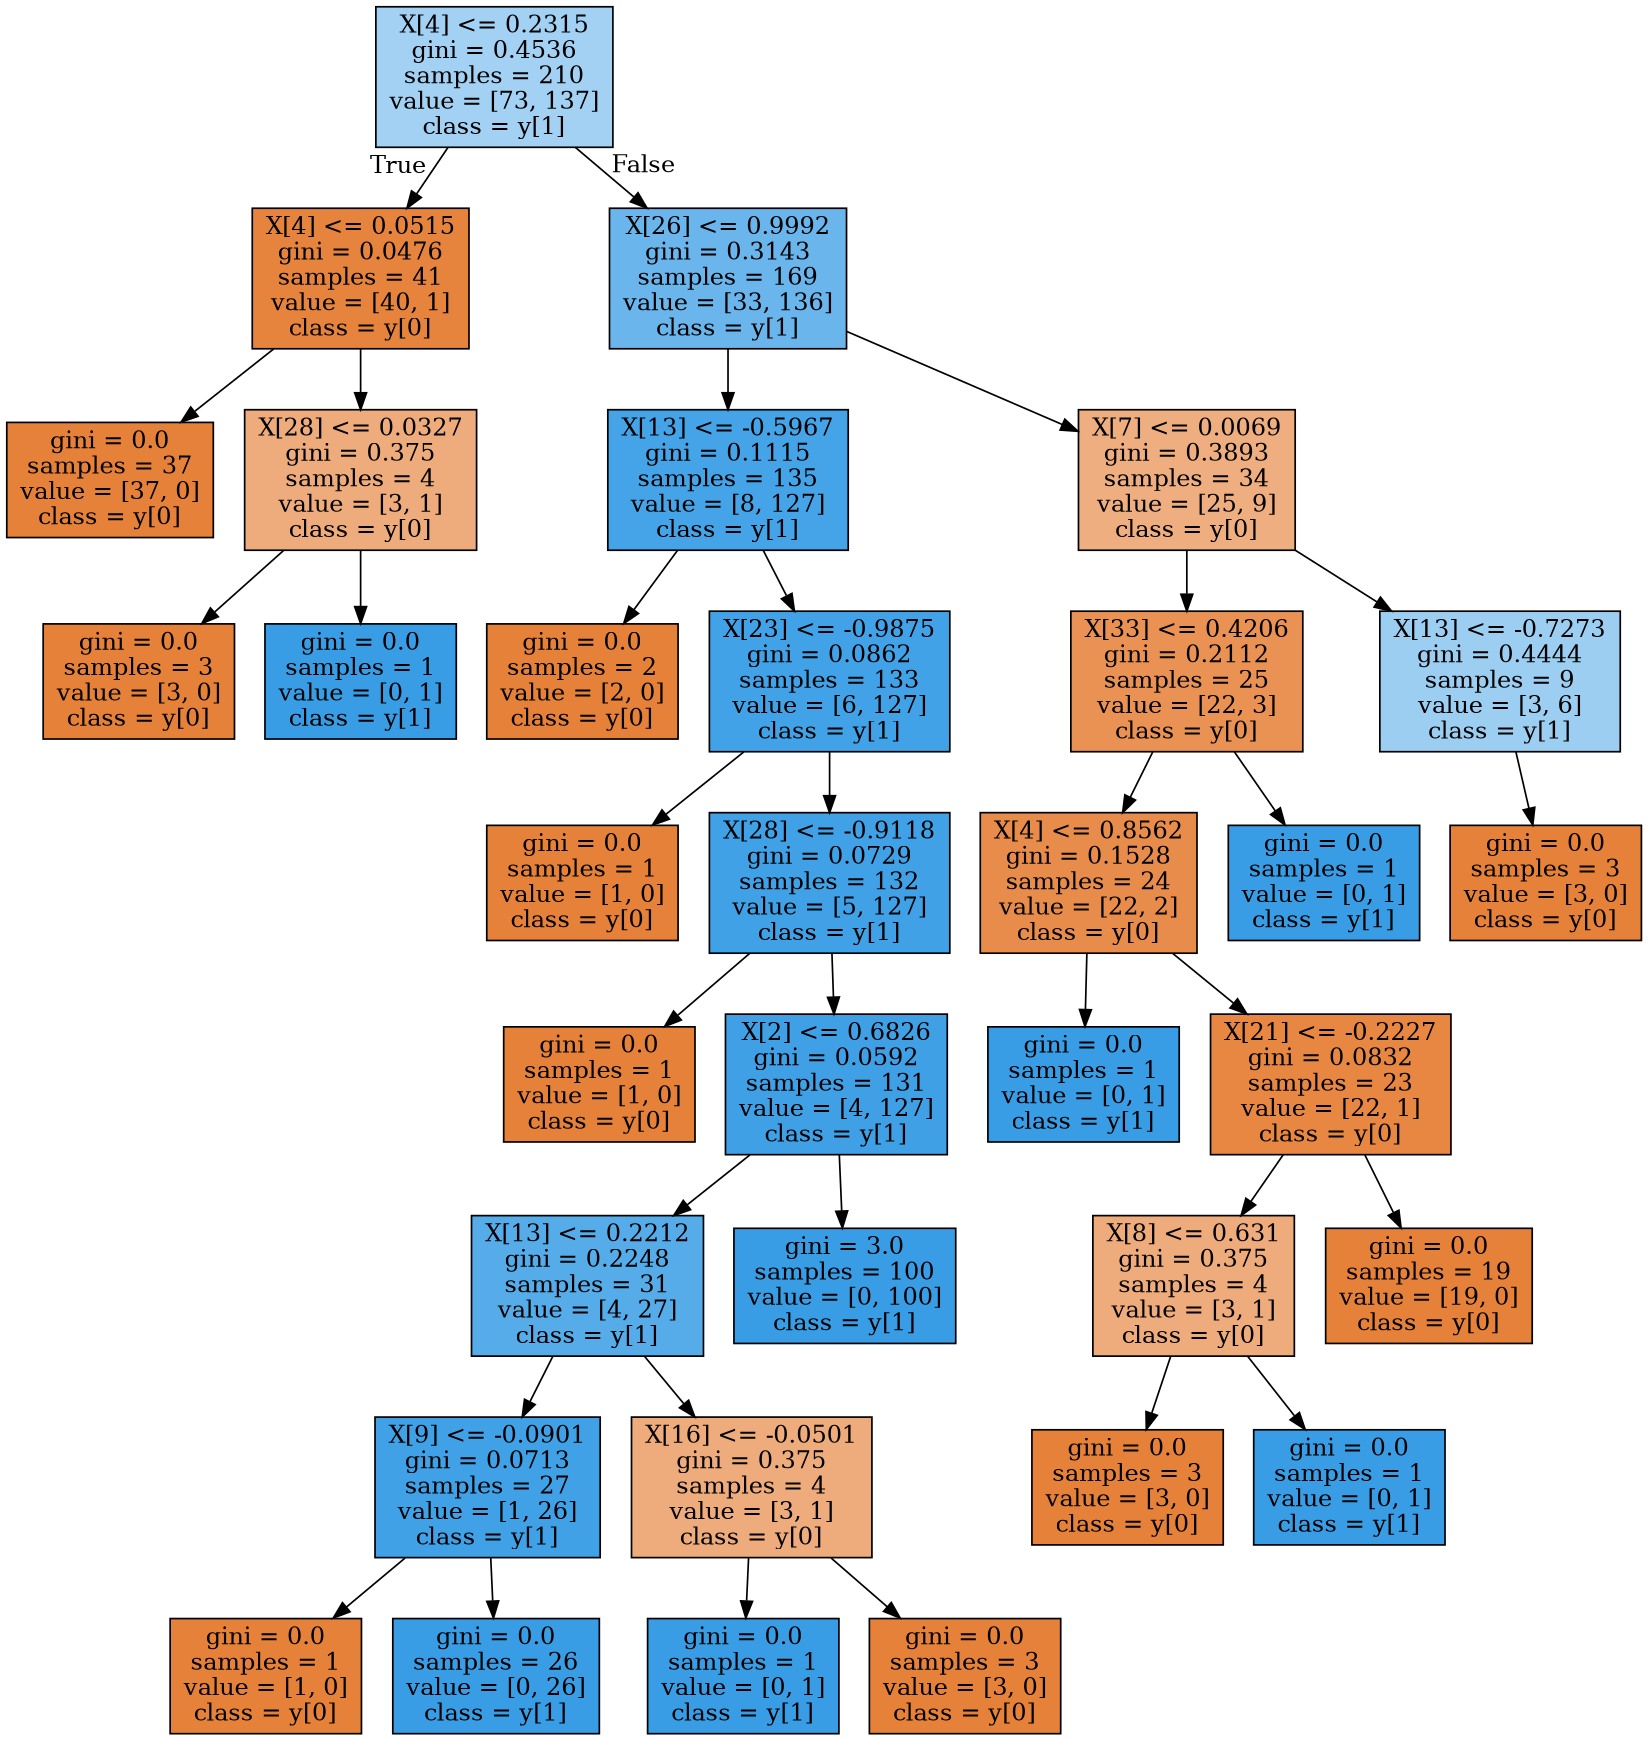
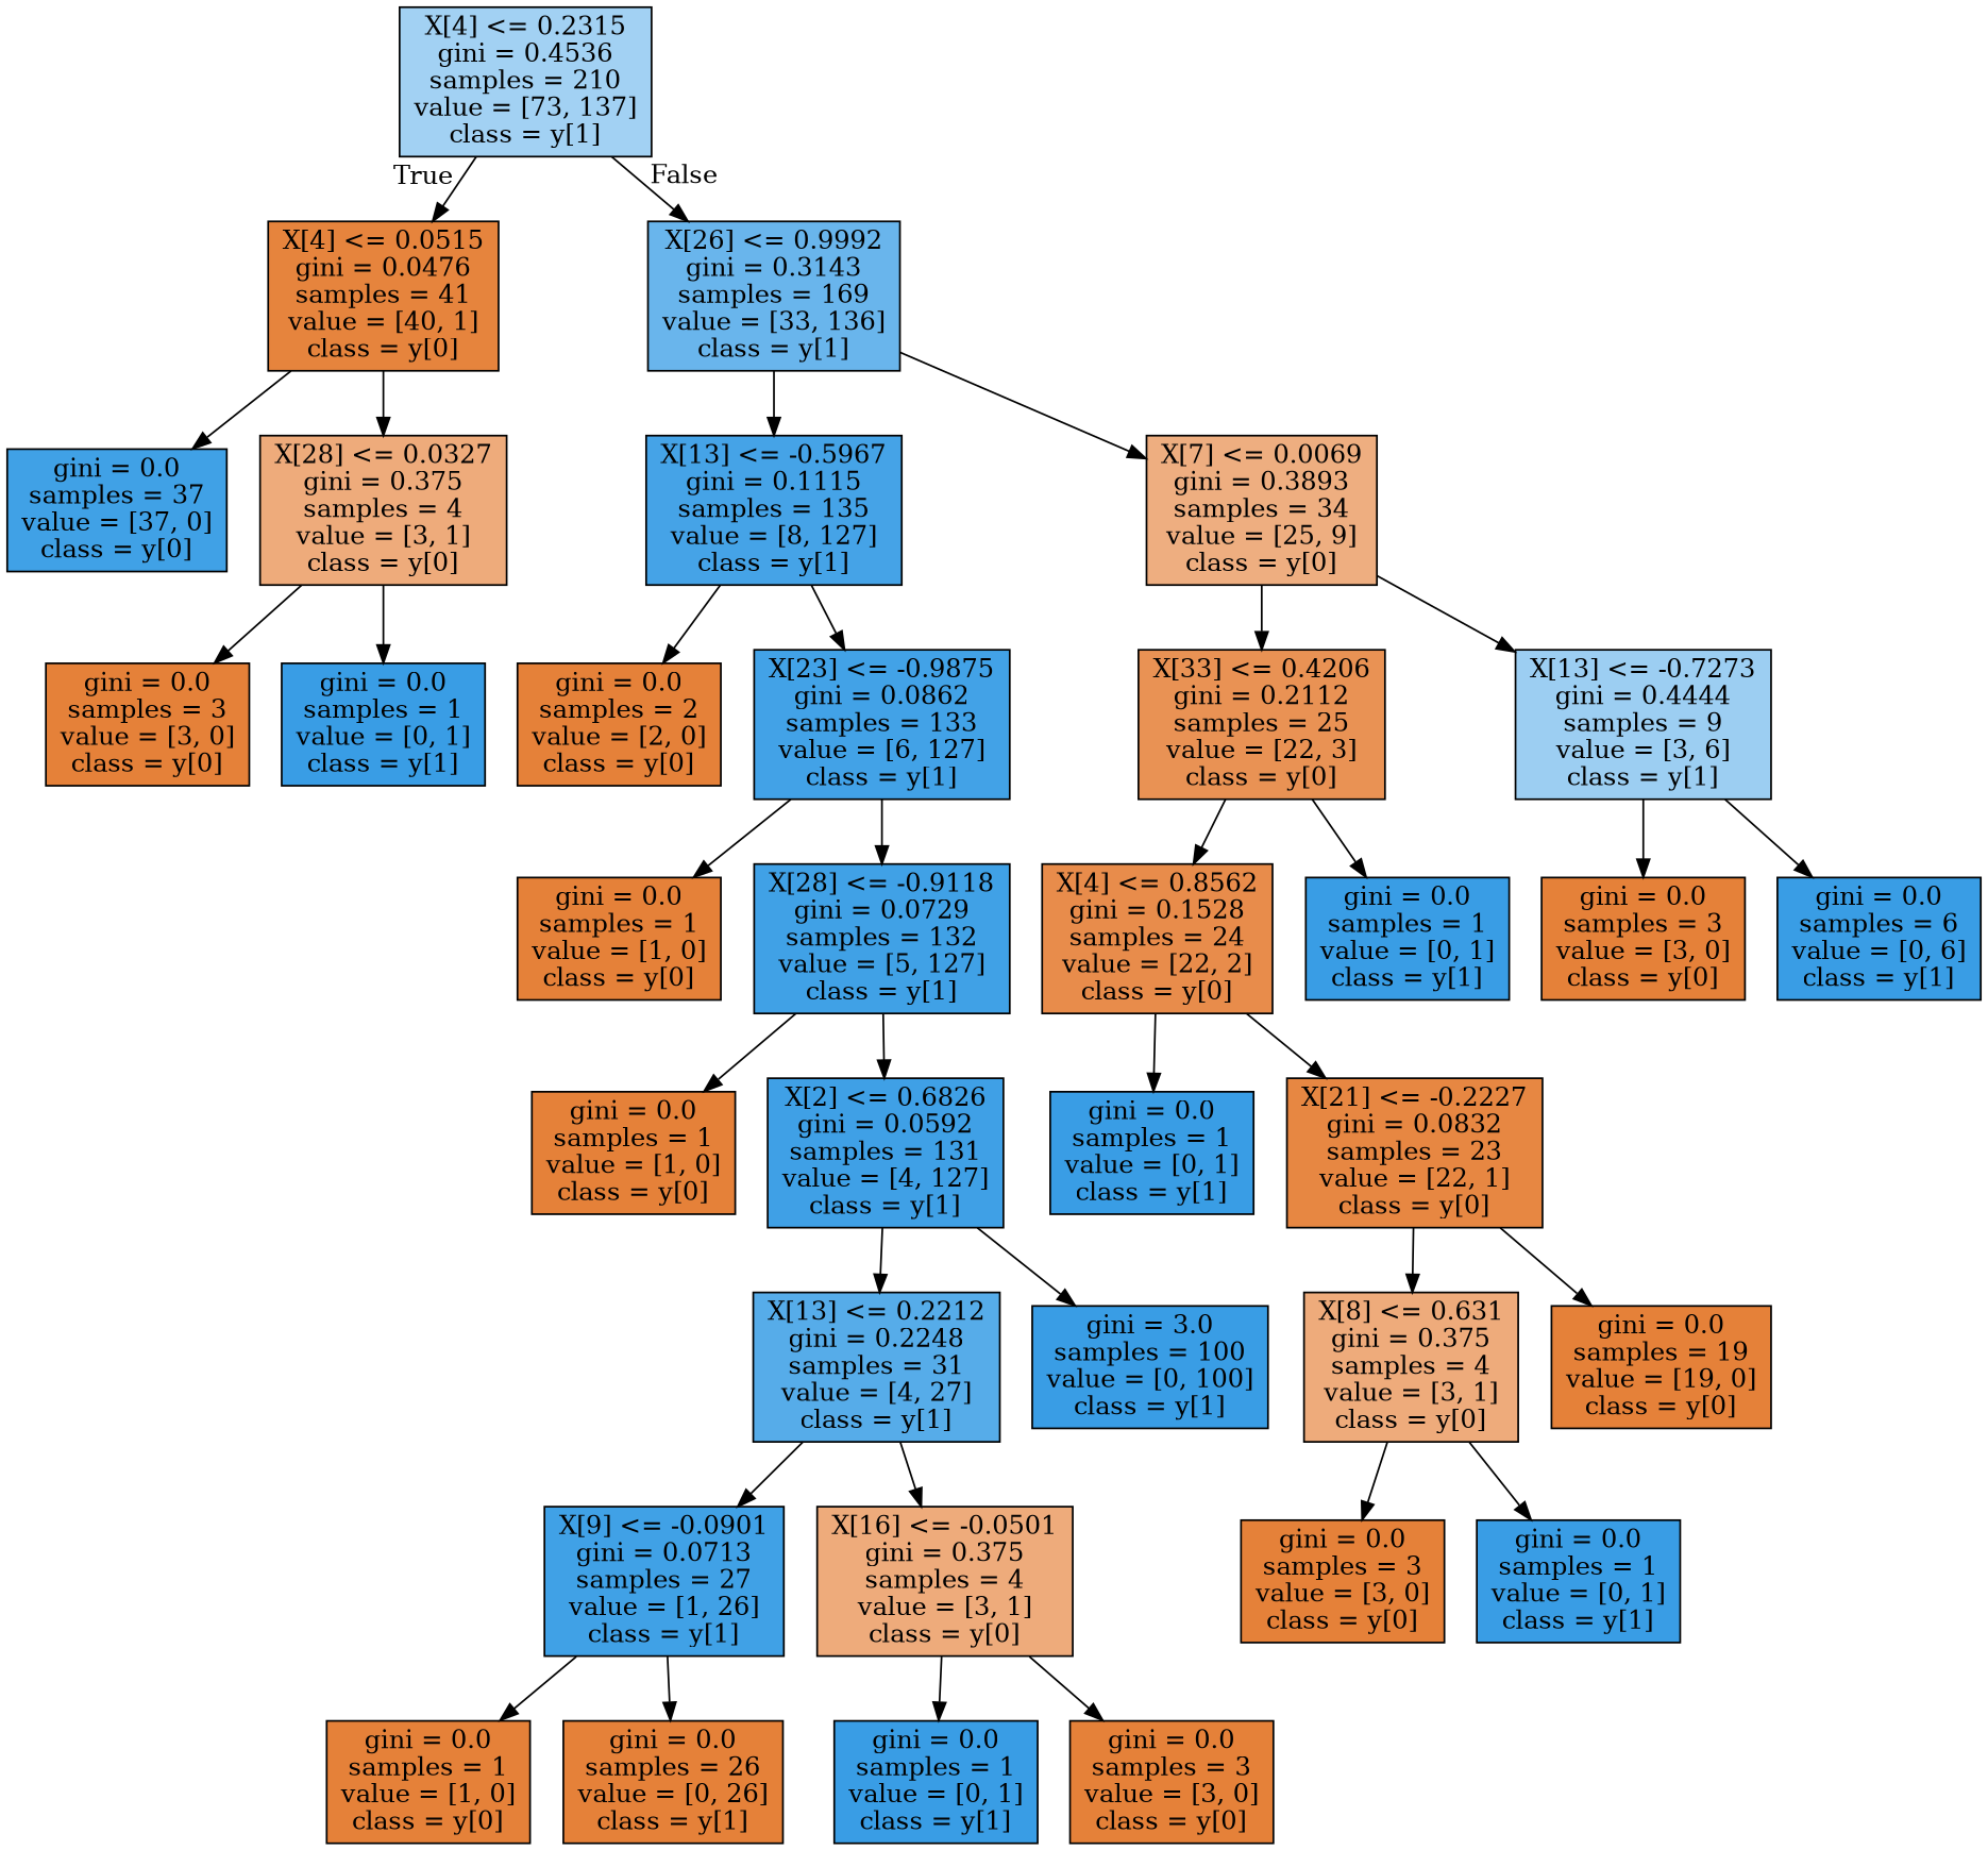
  digraph {
    node [color=black fillcolor="#e58139ff" shape=box style=filled]
    n1 [fillcolor="#399de577" label="X[4] <= 0.2315\ngini = 0.4536\nsamples = 210\nvalue = [73, 137]\nclass = y[1]"]
    n2 [fillcolor="#e58139f9" label="X[4] <= 0.0515\ngini = 0.0476\nsamples = 41\nvalue = [40, 1]\nclass = y[0]"]
    n3 [fillcolor="#399de5c1" label="X[26] <= 0.9992\ngini = 0.3143\nsamples = 169\nvalue = [33, 136]\nclass = y[1]"]
-   n4 [label="gini = 0.0\nsamples = 37\nvalue = [37, 0]\nclass = y[0]"]
+   n4 [fillcolor="#399de5f5" label="gini = 0.0\nsamples = 37\nvalue = [37, 0]\nclass = y[0]"]
    n5 [fillcolor="#e58139aa" label="X[28] <= 0.0327\ngini = 0.375\nsamples = 4\nvalue = [3, 1]\nclass = y[0]"]
    n6 [fillcolor="#399de5ef" label="X[13] <= -0.5967\ngini = 0.1115\nsamples = 135\nvalue = [8, 127]\nclass = y[1]"]
    n7 [fillcolor="#e58139a3" label="X[7] <= 0.0069\ngini = 0.3893\nsamples = 34\nvalue = [25, 9]\nclass = y[0]"]
    n8 [label="gini = 0.0\nsamples = 3\nvalue = [3, 0]\nclass = y[0]"]
    n9 [fillcolor="#399de5ff" label="gini = 0.0\nsamples = 1\nvalue = [0, 1]\nclass = y[1]"]
    n10 [label="gini = 0.0\nsamples = 2\nvalue = [2, 0]\nclass = y[0]"]
    n11 [fillcolor="#399de5f3" label="X[23] <= -0.9875\ngini = 0.0862\nsamples = 133\nvalue = [6, 127]\nclass = y[1]"]
    n12 [fillcolor="#e58139dc" label="X[33] <= 0.4206\ngini = 0.2112\nsamples = 25\nvalue = [22, 3]\nclass = y[0]"]
    n13 [fillcolor="#399de57f" label="X[13] <= -0.7273\ngini = 0.4444\nsamples = 9\nvalue = [3, 6]\nclass = y[1]"]
    n14 [label="gini = 0.0\nsamples = 1\nvalue = [1, 0]\nclass = y[0]"]
    n15 [fillcolor="#399de5f5" label="X[28] <= -0.9118\ngini = 0.0729\nsamples = 132\nvalue = [5, 127]\nclass = y[1]"]
    n16 [label="gini = 0.0\nsamples = 1\nvalue = [1, 0]\nclass = y[0]"]
    n17 [fillcolor="#399de5f7" label="X[2] <= 0.6826\ngini = 0.0592\nsamples = 131\nvalue = [4, 127]\nclass = y[1]"]
    n18 [fillcolor="#399de5d9" label="X[13] <= 0.2212\ngini = 0.2248\nsamples = 31\nvalue = [4, 27]\nclass = y[1]"]
    n19 [fillcolor="#399de5ff" label="gini = 3.0\nsamples = 100\nvalue = [0, 100]\nclass = y[1]"]
    n20 [fillcolor="#399de5f5" label="X[9] <= -0.0901\ngini = 0.0713\nsamples = 27\nvalue = [1, 26]\nclass = y[1]"]
    n21 [fillcolor="#e58139aa" label="X[16] <= -0.0501\ngini = 0.375\nsamples = 4\nvalue = [3, 1]\nclass = y[0]"]
    n22 [label="gini = 0.0\nsamples = 1\nvalue = [1, 0]\nclass = y[0]"]
-   n23 [fillcolor="#399de5ff" label="gini = 0.0\nsamples = 26\nvalue = [0, 26]\nclass = y[1]"]
+   n23 [label="gini = 0.0\nsamples = 26\nvalue = [0, 26]\nclass = y[1]"]
    n24 [fillcolor="#399de5ff" label="gini = 0.0\nsamples = 1\nvalue = [0, 1]\nclass = y[1]"]
    n25 [label="gini = 0.0\nsamples = 3\nvalue = [3, 0]\nclass = y[0]"]
    n26 [fillcolor="#e58139e8" label="X[4] <= 0.8562\ngini = 0.1528\nsamples = 24\nvalue = [22, 2]\nclass = y[0]"]
    n27 [fillcolor="#399de5ff" label="gini = 0.0\nsamples = 1\nvalue = [0, 1]\nclass = y[1]"]
    n28 [label="gini = 0.0\nsamples = 3\nvalue = [3, 0]\nclass = y[0]"]
+   n29 [fillcolor="#399de5ff" label="gini = 0.0\nsamples = 6\nvalue = [0, 6]\nclass = y[1]"]
    n30 [fillcolor="#399de5ff" label="gini = 0.0\nsamples = 1\nvalue = [0, 1]\nclass = y[1]"]
    n31 [fillcolor="#e58139f3" label="X[21] <= -0.2227\ngini = 0.0832\nsamples = 23\nvalue = [22, 1]\nclass = y[0]"]
    n32 [fillcolor="#e58139aa" label="X[8] <= 0.631\ngini = 0.375\nsamples = 4\nvalue = [3, 1]\nclass = y[0]"]
    n33 [label="gini = 0.0\nsamples = 19\nvalue = [19, 0]\nclass = y[0]"]
    n34 [label="gini = 0.0\nsamples = 3\nvalue = [3, 0]\nclass = y[0]"]
    n35 [fillcolor="#399de5ff" label="gini = 0.0\nsamples = 1\nvalue = [0, 1]\nclass = y[1]"]
    n1 -> n2 [headlabel=True labelangle=45 labeldistance=2.5]
    n1 -> n3 [headlabel=False labelangle=-45 labeldistance=2.5]
    n2 -> n4
    n2 -> n5
    n3 -> n6
    n3 -> n7
    n5 -> n8
    n5 -> n9
    n6 -> n10
    n6 -> n11
    n7 -> n12
    n7 -> n13
    n11 -> n14
    n11 -> n15
    n12 -> n26
    n12 -> n27
    n13 -> n28
+   n13 -> n29
    n15 -> n16
    n15 -> n17
    n17 -> n18
    n17 -> n19
    n18 -> n20
    n18 -> n21
    n20 -> n22
    n20 -> n23
    n21 -> n24
    n21 -> n25
    n26 -> n30
    n26 -> n31
    n31 -> n32
    n31 -> n33
    n32 -> n34
    n32 -> n35
  }
